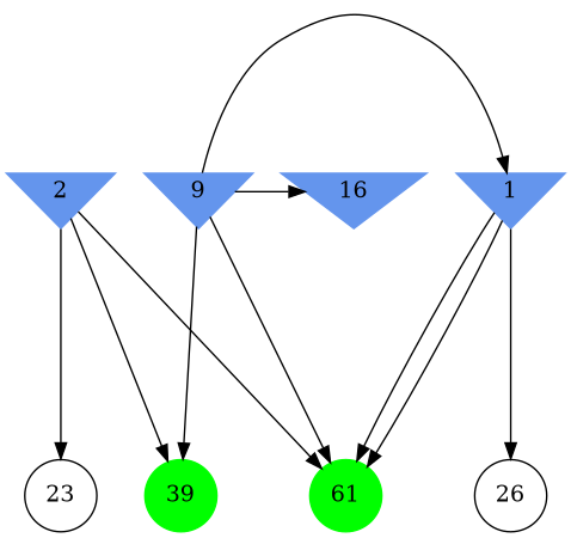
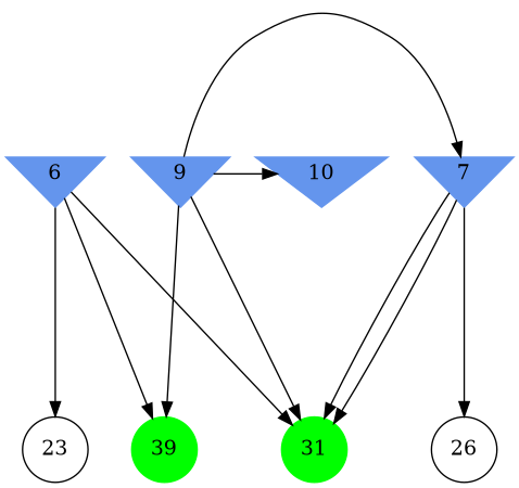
  digraph {
    ranksep=2.0
    node [color=cornflowerblue shape=invtriangle style=filled]
-   1
-   6 [label=2]
+   1 [label=7]
+   6
    9
-   10 [label=16]
+   10
    n5 [color=black label=26 shape=circle style=""]
    23 [color=black shape=circle style=""]
    n7 [color=green label=39 shape=circle]
-   31 [color=green shape=circle label=61]
+   31 [color=green shape=circle]
    subgraph sub_1 {
      rank=same
      1
      6
      9
      10
    }
    subgraph sub_2 {
      rank=same
      n5
      23
    }
    subgraph sub_3 {
      rank=same
      n7
      31
    }
    1 -> n5
    1 -> 31
    1 -> 31
    6 -> 23
    6 -> n7
    6 -> 31
    9 -> 1
    9 -> 10
    9 -> n7
    9 -> 31
  }
